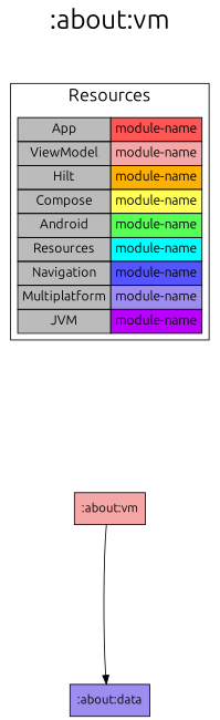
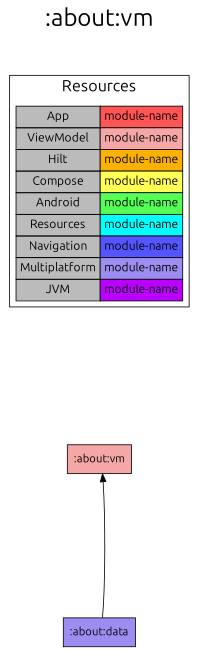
  digraph {
    fontname=Ubuntu
    fontsize=30
    label=":about:vm"
    labelloc=t
    rankdir=TB
    ranksep=2.5
    node [fontname=Ubuntu shape=box style=filled]
    edge [dir=forward fontname=Ubuntu]
    n1 [fillcolor="#bbbbbb" fontsize=15 label=< <TABLE BORDER="0" CELLBORDER="1" CELLSPACING="0" CELLPADDING="4"> <TR><TD>App</TD><TD BGCOLOR="#FF5555">module-name</TD></TR> <TR><TD>ViewModel</TD><TD BGCOLOR="#F5A6A6">module-name</TD></TR> <TR><TD>Hilt</TD><TD BGCOLOR="#FCB103">module-name</TD></TR> <TR><TD>Compose</TD><TD BGCOLOR="#FFFF55">module-name</TD></TR> <TR><TD>Android</TD><TD BGCOLOR="#55FF55">module-name</TD></TR> <TR><TD>Resources</TD><TD BGCOLOR="#00FFFF">module-name</TD></TR> <TR><TD>Navigation</TD><TD BGCOLOR="#5555FF">module-name</TD></TR> <TR><TD>Multiplatform</TD><TD BGCOLOR="#9D8DF1">module-name</TD></TR> <TR><TD>JVM</TD><TD BGCOLOR="#BB00FF">module-name</TD></TR> </TABLE> > margin=0 shape=none]
    ":about:vm" [fillcolor="#F5A6A6"]
    ":about:data" [fillcolor="#9D8DF1"]
    subgraph sub_1 {
      rank=same
    }
    subgraph cluster_2 {
      fontsize=20
      label=Resources
      n1
    }
    n1 -> ":about:vm" [style=invis]
-   ":about:vm" -> ":about:data"
+   ":about:data" -> ":about:vm"
  }
